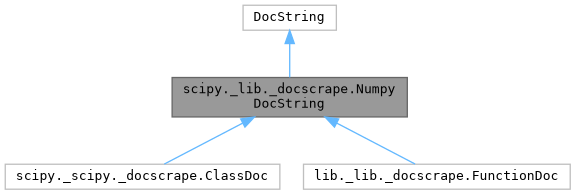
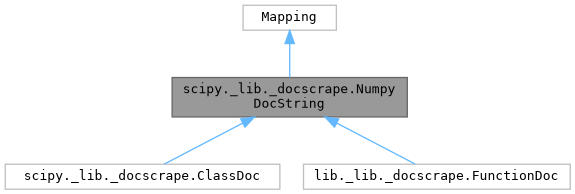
  digraph {
    fontname="DejaVu Sans Mono"
    node [color=grey75 fillcolor=white fontname="DejaVu Sans Mono" fontsize=10 shape=box style=filled]
    edge [color=steelblue1 dir=back fontname="DejaVu Sans Mono" fontsize=10 labelfontname=Helvetica labelfontsize=10 style=solid]
    n1 [color=gray40 fillcolor=grey60 fontcolor=black height=0.2 label="scipy._lib._docscrape.Numpy\lDocString" width=0.4]
-   n2 [height=0.2 label="scipy._scipy._docscrape.ClassDoc" width=0.4]
+   n2 [height=0.2 label="scipy._lib._docscrape.ClassDoc" width=0.4]
    n3 [height=0.2 label="lib._lib._docscrape.FunctionDoc" width=0.4]
-   n4 [height=0.2 label=DocString width=0.4]
+   n4 [height=0.2 label=Mapping width=0.4]
    n1 -> n2
    n1 -> n3
    n4 -> n1
  }
